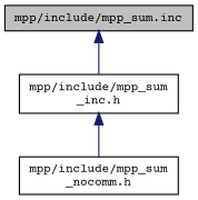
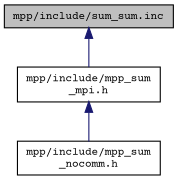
  digraph {
    fontname="Courier Prime"
    node [color=black fillcolor=white fontname="Courier Prime" fontsize=10 shape=record style=filled]
    edge [color=midnightblue dir=back fontname="Courier Prime" fontsize=10 labelfontname=Helvetica labelfontsize=10 style=solid]
-   n1 [fillcolor=grey75 fontcolor=black height=0.2 label="mpp/include/mpp_sum.inc" width=0.4]
-   n2 [height=0.2 label="mpp/include/mpp_sum\l_inc.h" width=0.4]
+   n1 [fillcolor=grey75 fontcolor=black height=0.2 label="mpp/include/sum_sum.inc" width=0.4]
+   n2 [height=0.2 label="mpp/include/mpp_sum\l_mpi.h" width=0.4]
    n3 [height=0.2 label="mpp/include/mpp_sum\l_nocomm.h" width=0.4]
    n1 -> n2
    n2 -> n3
  }
